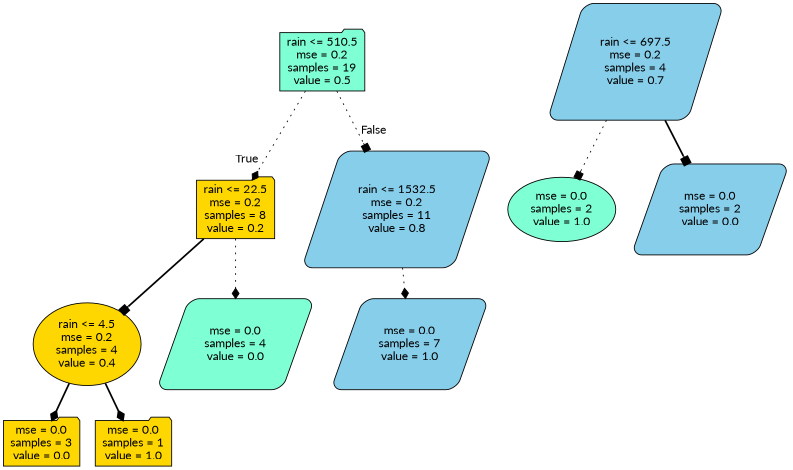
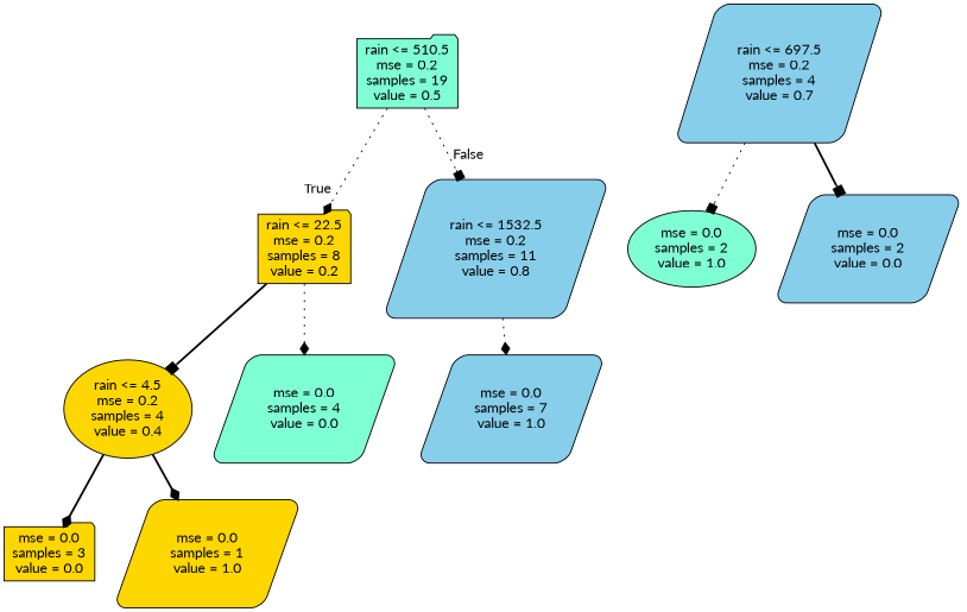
  digraph {
    fontname=Lato
    node [color=black fillcolor=gold fontname=Lato shape=parallelogram style="rounded,filled"]
    edge [arrowhead=diamond fontname=Lato style=dotted]
    n1 [fillcolor=aquamarine label="rain <= 510.5\nmse = 0.2\nsamples = 19\nvalue = 0.5" shape=folder]
    n2 [label="rain <= 22.5\nmse = 0.2\nsamples = 8\nvalue = 0.2" shape=folder]
    n3 [fillcolor=skyblue label="rain <= 1532.5\nmse = 0.2\nsamples = 11\nvalue = 0.8"]
    n4 [label="rain <= 4.5\nmse = 0.2\nsamples = 4\nvalue = 0.4" shape=ellipse]
    n5 [fillcolor=aquamarine label="mse = 0.0\nsamples = 4\nvalue = 0.0"]
    n6 [fillcolor=skyblue label="mse = 0.0\nsamples = 7\nvalue = 1.0"]
    n7 [label="mse = 0.0\nsamples = 3\nvalue = 0.0" shape=folder]
-   n8 [label="mse = 0.0\nsamples = 1\nvalue = 1.0" shape=folder]
+   n8 [label="mse = 0.0\nsamples = 1\nvalue = 1.0"]
    n9 [fillcolor=skyblue label="rain <= 697.5\nmse = 0.2\nsamples = 4\nvalue = 0.7"]
    n10 [fillcolor=aquamarine label="mse = 0.0\nsamples = 2\nvalue = 1.0" shape=ellipse]
    n11 [fillcolor=skyblue label="mse = 0.0\nsamples = 2\nvalue = 0.0"]
    n1 -> n2 [headlabel=True labelangle=45 labeldistance=2.5]
    n1 -> n3 [arrowhead=box headlabel=False labelangle=-45 labeldistance=2.5]
    n2 -> n4 [arrowhead=box style=bold]
    n2 -> n5
    n3 -> n6
    n4 -> n7 [style=bold]
    n4 -> n8 [style=bold]
    n9 -> n10 [arrowhead=box]
    n9 -> n11 [arrowhead=box style=bold]
  }
